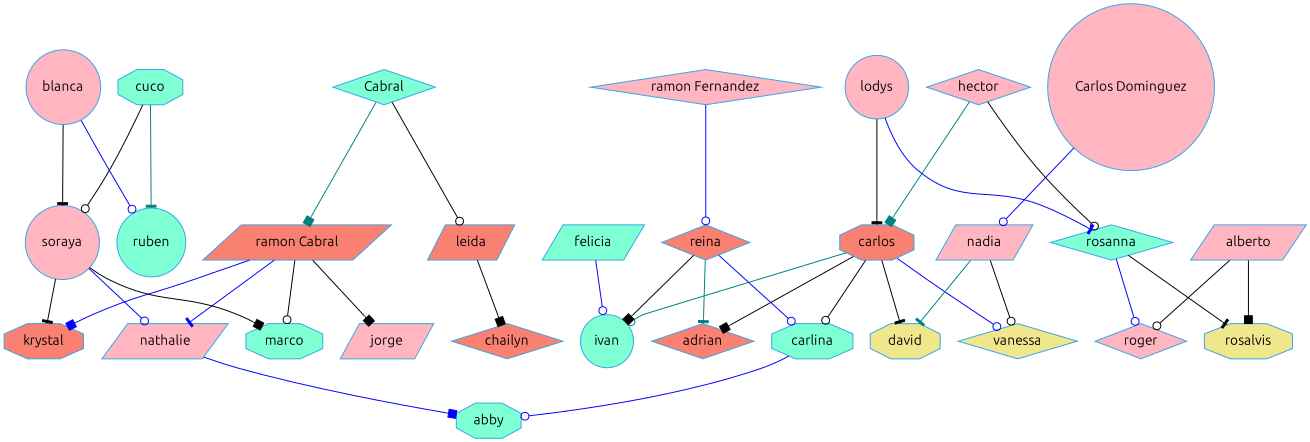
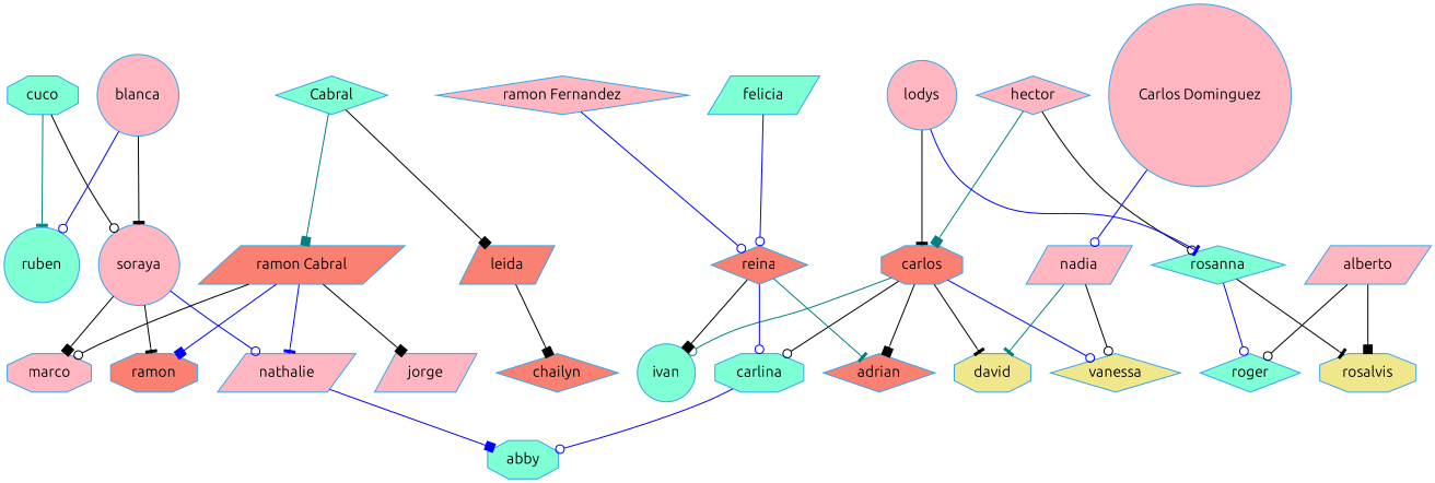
  digraph {
    fontname=Ubuntu
    node [color="#34A6E8" fillcolor=lightpink fontname=Ubuntu shape=diamond style="radial,filled"]
    edge [arrowhead=odot color=black fontname=Ubuntu]
    carlos [fillcolor=salmon shape=octagon]
    adrian [fillcolor=salmon]
    ivan [fillcolor=aquamarine shape=circle]
    carlina [fillcolor=aquamarine shape=octagon]
    david [fillcolor=khaki shape=octagon]
    vanessa [fillcolor=khaki]
    abby [fillcolor=aquamarine shape=octagon]
    reina [fillcolor=salmon]
    nadia [shape=parallelogram]
    hector
    rosanna [fillcolor=aquamarine]
-   roger
+   roger [fillcolor=aquamarine]
    rosalvis [fillcolor=khaki shape=octagon]
    lodys [shape=circle]
    alberto [shape=parallelogram]
    "ramon Fernandez"
    felicia [fillcolor=aquamarine shape=parallelogram]
    n18 [fillcolor=aquamarine label=Cabral]
    "ramon Cabral" [fillcolor=salmon shape=parallelogram]
    leida [fillcolor=salmon shape=parallelogram]
    nathalie [shape=parallelogram]
    jorge [shape=parallelogram]
-   marco [fillcolor=aquamarine shape=octagon]
-   krystal [fillcolor=salmon shape=octagon]
+   marco [shape=octagon]
+   krystal [fillcolor=salmon shape=octagon label=ramon]
    chailyn [fillcolor=salmon]
    soraya [shape=circle]
    cuco [fillcolor=aquamarine shape=octagon]
    ruben [fillcolor=aquamarine shape=circle]
    blanca [shape=circle]
    "Carlos Dominguez" [shape=circle]
    carlos -> adrian [arrowhead=box]
    carlos -> ivan [color=teal]
    carlos -> carlina
    carlos -> david [arrowhead=tee]
    carlos -> vanessa [color=blue]
    carlina -> abby [color=blue]
    reina -> adrian [arrowhead=tee color=teal]
    reina -> ivan [arrowhead=box]
    reina -> carlina [color=blue]
    nadia -> david [arrowhead=tee color=teal]
    nadia -> vanessa
    hector -> carlos [arrowhead=box color=teal]
    hector -> rosanna
    rosanna -> roger [color=blue]
    rosanna -> rosalvis [arrowhead=tee]
    lodys -> carlos [arrowhead=tee]
    lodys -> rosanna [arrowhead=tee color=blue]
    alberto -> roger
    alberto -> rosalvis [arrowhead=box]
    "ramon Fernandez" -> reina [color=blue]
-   felicia -> ivan [color=blue]
+   felicia -> reina [color=blue]
    n18 -> "ramon Cabral" [arrowhead=box color=teal]
-   n18 -> leida
+   n18 -> leida [arrowhead=box]
    "ramon Cabral" -> nathalie [arrowhead=tee color=blue]
    "ramon Cabral" -> jorge [arrowhead=box]
    "ramon Cabral" -> marco
    "ramon Cabral" -> krystal [arrowhead=box color=blue]
    leida -> chailyn [arrowhead=box]
    nathalie -> abby [arrowhead=box color=blue]
    soraya -> nathalie [color=blue]
    soraya -> marco [arrowhead=box]
    soraya -> krystal [arrowhead=tee]
    cuco -> soraya
    cuco -> ruben [arrowhead=tee color=teal]
    blanca -> soraya [arrowhead=tee]
    blanca -> ruben [color=blue]
    "Carlos Dominguez" -> nadia [color=blue]
  }
